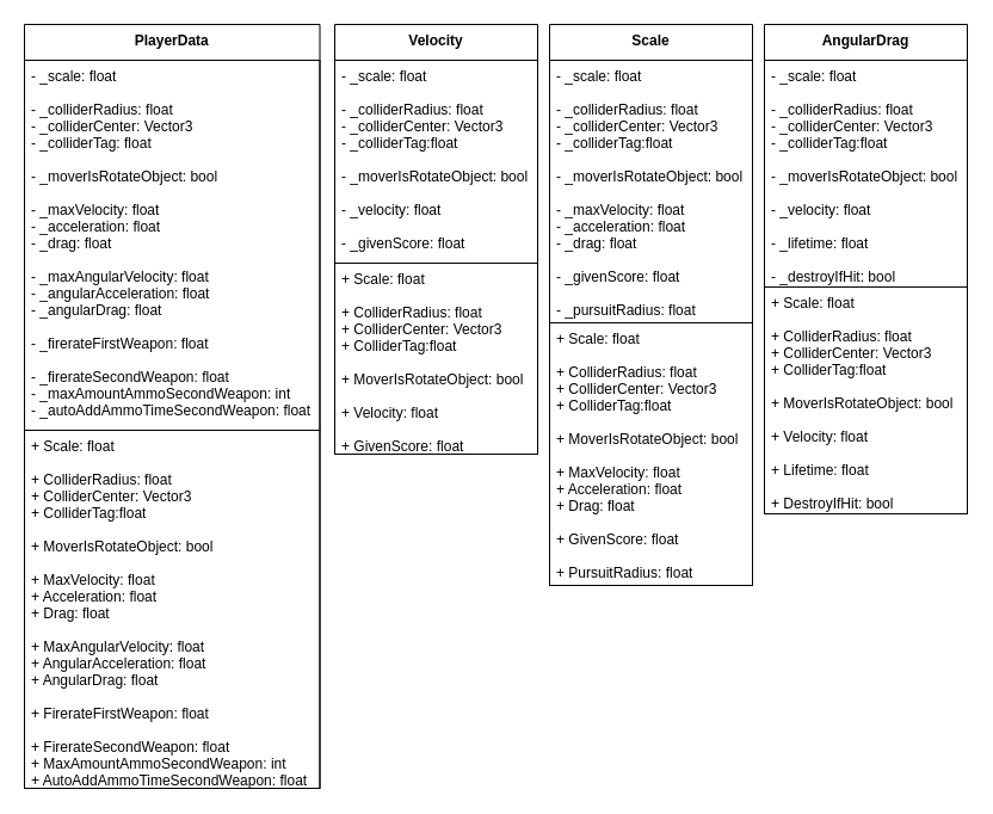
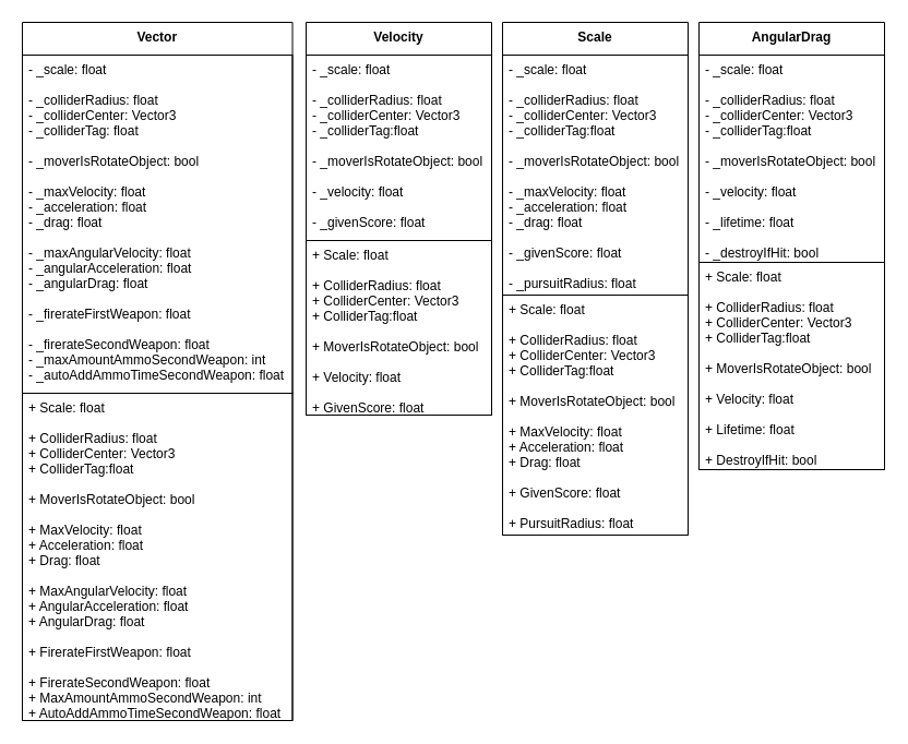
  <mxCell id="0" />
  <mxCell id="1" parent="0" />
  <mxCell id="2" value="AngularDrag" style="swimlane;fontStyle=1;align=center;verticalAlign=top;childLayout=stackLayout;horizontal=1;startSize=30;horizontalStack=0;resizeParent=1;resizeParentMax=0;resizeLast=0;collapsible=1;marginBottom=0;spacing=2;" vertex="1" parent="1"><mxGeometry x="640" y="20" width="170" height="410" as="geometry"><mxRectangle x="267.5" y="180" width="70" height="26" as="alternateBounds" /></mxGeometry></mxCell>
  <mxCell id="3" value="- _scale: float&#10;&#10;- _colliderRadius: float&#10;- _colliderCenter: Vector3&#10;- _colliderTag:float&#10;&#10;- _moverIsRotateObject: bool&#10;&#10;- _velocity: float&#10;&#10;- _lifetime: float&#10;&#10;- _destroyIfHit: bool" style="text;fillColor=none;align=left;verticalAlign=top;spacingLeft=4;spacingRight=4;overflow=hidden;rotatable=0;points=[[0,0.5],[1,0.5]];portConstraint=eastwest;strokeColor=#000000;" vertex="1" parent="2"><mxGeometry y="30" width="170" height="190" as="geometry" /></mxCell>
  <mxCell id="4" value="+ Scale: float&#10;&#10;+ ColliderRadius: float&#10;+ ColliderCenter: Vector3&#10;+ ColliderTag:float&#10;&#10;+ MoverIsRotateObject: bool&#10;&#10;+ Velocity: float&#10;&#10;+ Lifetime: float&#10;&#10;+ DestroyIfHit: bool" style="text;fillColor=none;align=left;verticalAlign=top;spacingLeft=4;spacingRight=4;overflow=hidden;rotatable=0;points=[[0,0.5],[1,0.5]];portConstraint=eastwest;strokeColor=#000000;" vertex="1" parent="2"><mxGeometry y="220" width="170" height="190" as="geometry" /></mxCell>
  <mxCell id="5" value="Scale" style="swimlane;fontStyle=1;align=center;verticalAlign=top;childLayout=stackLayout;horizontal=1;startSize=30;horizontalStack=0;resizeParent=1;resizeParentMax=0;resizeLast=0;collapsible=1;marginBottom=0;spacing=2;" vertex="1" parent="1"><mxGeometry x="460" y="20" width="170" height="470" as="geometry"><mxRectangle x="267.5" y="180" width="70" height="26" as="alternateBounds" /></mxGeometry></mxCell>
  <mxCell id="6" value="- _scale: float&#10;&#10;- _colliderRadius: float&#10;- _colliderCenter: Vector3&#10;- _colliderTag:float&#10;&#10;- _moverIsRotateObject: bool&#10;&#10;- _maxVelocity: float&#10;- _acceleration: float&#10;- _drag: float&#10;&#10;- _givenScore: float&#10;&#10;- _pursuitRadius: float&#10;" style="text;fillColor=none;align=left;verticalAlign=top;spacingLeft=4;spacingRight=4;overflow=hidden;rotatable=0;points=[[0,0.5],[1,0.5]];portConstraint=eastwest;strokeColor=#000000;" vertex="1" parent="5"><mxGeometry y="30" width="170" height="220" as="geometry" /></mxCell>
  <mxCell id="7" value="+ Scale: float&#10;&#10;+ ColliderRadius: float&#10;+ ColliderCenter: Vector3&#10;+ ColliderTag:float&#10;&#10;+ MoverIsRotateObject: bool&#10;&#10;+ MaxVelocity: float&#10;+ Acceleration: float&#10;+ Drag: float&#10;&#10;+ GivenScore: float&#10;&#10;+ PursuitRadius: float" style="text;fillColor=none;align=left;verticalAlign=top;spacingLeft=4;spacingRight=4;overflow=hidden;rotatable=0;points=[[0,0.5],[1,0.5]];portConstraint=eastwest;strokeColor=#000000;" vertex="1" parent="5"><mxGeometry y="250" width="170" height="220" as="geometry" /></mxCell>
  <mxCell id="8" value="Velocity" style="swimlane;fontStyle=1;align=center;verticalAlign=top;childLayout=stackLayout;horizontal=1;startSize=30;horizontalStack=0;resizeParent=1;resizeParentMax=0;resizeLast=0;collapsible=1;marginBottom=0;spacing=2;" vertex="1" parent="1"><mxGeometry x="280" y="20" width="170" height="360" as="geometry"><mxRectangle x="267.5" y="180" width="70" height="26" as="alternateBounds" /></mxGeometry></mxCell>
  <mxCell id="9" value="- _scale: float&#10;&#10;- _colliderRadius: float&#10;- _colliderCenter: Vector3&#10;- _colliderTag:float&#10;&#10;- _moverIsRotateObject: bool&#10;&#10;- _velocity: float&#10;&#10;- _givenScore: float" style="text;fillColor=none;align=left;verticalAlign=top;spacingLeft=4;spacingRight=4;overflow=hidden;rotatable=0;points=[[0,0.5],[1,0.5]];portConstraint=eastwest;strokeColor=#000000;" vertex="1" parent="8"><mxGeometry y="30" width="170" height="170" as="geometry" /></mxCell>
  <mxCell id="10" value="+ Scale: float&#10;&#10;+ ColliderRadius: float&#10;+ ColliderCenter: Vector3&#10;+ ColliderTag:float&#10;&#10;+ MoverIsRotateObject: bool&#10;&#10;+ Velocity: float&#10;&#10;+ GivenScore: float" style="text;fillColor=none;align=left;verticalAlign=top;spacingLeft=4;spacingRight=4;overflow=hidden;rotatable=0;points=[[0,0.5],[1,0.5]];portConstraint=eastwest;strokeColor=#000000;" vertex="1" parent="8"><mxGeometry y="200" width="170" height="160" as="geometry" /></mxCell>
- <mxCell id="11" value="PlayerData" style="swimlane;fontStyle=1;align=center;verticalAlign=top;childLayout=stackLayout;horizontal=1;startSize=30;horizontalStack=0;resizeParent=1;resizeParentMax=0;resizeLast=0;collapsible=1;marginBottom=0;spacing=2;" vertex="1" parent="1"><mxGeometry x="20" y="20" width="247.5" height="640" as="geometry"><mxRectangle x="267.5" y="180" width="70" height="26" as="alternateBounds" /></mxGeometry></mxCell>
+ <mxCell id="11" value="Vector" style="swimlane;fontStyle=1;align=center;verticalAlign=top;childLayout=stackLayout;horizontal=1;startSize=30;horizontalStack=0;resizeParent=1;resizeParentMax=0;resizeLast=0;collapsible=1;marginBottom=0;spacing=2;" vertex="1" parent="1"><mxGeometry x="20" y="20" width="247.5" height="640" as="geometry"><mxRectangle x="267.5" y="180" width="70" height="26" as="alternateBounds" /></mxGeometry></mxCell>
  <mxCell id="12" value="- _scale: float&#10;&#10;- _colliderRadius: float&#10;- _colliderCenter: Vector3&#10;- _colliderTag: float&#10;&#10;- _moverIsRotateObject: bool&#10;&#10;- _maxVelocity: float&#10;- _acceleration: float&#10;- _drag: float&#10;&#10;- _maxAngularVelocity: float&#10;- _angularAcceleration: float&#10;- _angularDrag: float&#10;&#10;- _firerateFirstWeapon: float&#10;&#10;- _firerateSecondWeapon: float&#10;- _maxAmountAmmoSecondWeapon: int&#10;- _autoAddAmmoTimeSecondWeapon: float" style="text;fillColor=none;align=left;verticalAlign=top;spacingLeft=4;spacingRight=4;overflow=hidden;rotatable=0;points=[[0,0.5],[1,0.5]];portConstraint=eastwest;strokeColor=#000000;" vertex="1" parent="11"><mxGeometry y="30" width="247.5" height="310" as="geometry" /></mxCell>
  <mxCell id="13" value="+ Scale: float&#10;&#10;+ ColliderRadius: float&#10;+ ColliderCenter: Vector3&#10;+ ColliderTag:float&#10;&#10;+ MoverIsRotateObject: bool&#10;&#10;+ MaxVelocity: float&#10;+ Acceleration: float&#10;+ Drag: float&#10;&#10;+ MaxAngularVelocity: float&#10;+ AngularAcceleration: float&#10;+ AngularDrag: float&#10;&#10;+ FirerateFirstWeapon: float&#10;&#10;+ FirerateSecondWeapon: float&#10;+ MaxAmountAmmoSecondWeapon: int&#10;+ AutoAddAmmoTimeSecondWeapon: float" style="text;fillColor=none;align=left;verticalAlign=top;spacingLeft=4;spacingRight=4;overflow=hidden;rotatable=0;points=[[0,0.5],[1,0.5]];portConstraint=eastwest;strokeColor=#000000;" vertex="1" parent="11"><mxGeometry y="340" width="247.5" height="300" as="geometry" /></mxCell>
